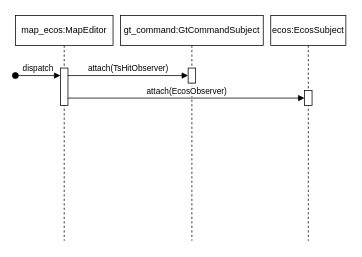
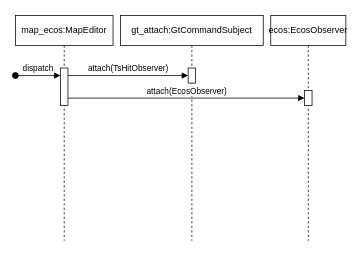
  <mxCell id="0" />
  <mxCell id="1" parent="0" />
  <mxCell id="2" value="map_ecos:MapEditor" style="shape=umlLifeline;perimeter=lifelinePerimeter;whiteSpace=wrap;html=1;container=1;dropTarget=0;collapsible=0;recursiveResize=0;outlineConnect=0;portConstraint=eastwest;newEdgeStyle={&quot;curved&quot;:0,&quot;rounded&quot;:0};" vertex="1" parent="1"><mxGeometry x="20" y="20" width="130" height="300" as="geometry" /></mxCell>
  <mxCell id="3" value="" style="html=1;points=[[0,0,0,0,5],[0,1,0,0,-5],[1,0,0,0,5],[1,1,0,0,-5]];perimeter=orthogonalPerimeter;outlineConnect=0;targetShapes=umlLifeline;portConstraint=eastwest;newEdgeStyle={&quot;curved&quot;:0,&quot;rounded&quot;:0};" vertex="1" parent="2"><mxGeometry x="60" y="70" width="10" height="50" as="geometry" /></mxCell>
- <mxCell id="4" value="gt_command:GtCommandSubject" style="shape=umlLifeline;perimeter=lifelinePerimeter;whiteSpace=wrap;html=1;container=1;dropTarget=0;collapsible=0;recursiveResize=0;outlineConnect=0;portConstraint=eastwest;newEdgeStyle={&quot;curved&quot;:0,&quot;rounded&quot;:0};" vertex="1" parent="1"><mxGeometry x="160" y="20" width="190" height="300" as="geometry" /></mxCell>
+ <mxCell id="4" value="gt_attach:GtCommandSubject" style="shape=umlLifeline;perimeter=lifelinePerimeter;whiteSpace=wrap;html=1;container=1;dropTarget=0;collapsible=0;recursiveResize=0;outlineConnect=0;portConstraint=eastwest;newEdgeStyle={&quot;curved&quot;:0,&quot;rounded&quot;:0};" vertex="1" parent="1"><mxGeometry x="160" y="20" width="190" height="300" as="geometry" /></mxCell>
  <mxCell id="5" value="" style="html=1;points=[[0,0,0,0,5],[0,1,0,0,-5],[1,0,0,0,5],[1,1,0,0,-5]];perimeter=orthogonalPerimeter;outlineConnect=0;targetShapes=umlLifeline;portConstraint=eastwest;newEdgeStyle={&quot;curved&quot;:0,&quot;rounded&quot;:0};" vertex="1" parent="4"><mxGeometry x="90" y="70" width="10" height="20" as="geometry" /></mxCell>
- <mxCell id="6" value="ecos:EcosSubject" style="shape=umlLifeline;perimeter=lifelinePerimeter;whiteSpace=wrap;html=1;container=1;dropTarget=0;collapsible=0;recursiveResize=0;outlineConnect=0;portConstraint=eastwest;newEdgeStyle={&quot;curved&quot;:0,&quot;rounded&quot;:0};" vertex="1" parent="1"><mxGeometry x="360" y="20" width="100" height="300" as="geometry" /></mxCell>
+ <mxCell id="6" value="ecos:EcosObserver" style="shape=umlLifeline;perimeter=lifelinePerimeter;whiteSpace=wrap;html=1;container=1;dropTarget=0;collapsible=0;recursiveResize=0;outlineConnect=0;portConstraint=eastwest;newEdgeStyle={&quot;curved&quot;:0,&quot;rounded&quot;:0};" vertex="1" parent="1"><mxGeometry x="360" y="20" width="100" height="300" as="geometry" /></mxCell>
  <mxCell id="7" value="" style="html=1;points=[[0,0,0,0,5],[0,1,0,0,-5],[1,0,0,0,5],[1,1,0,0,-5]];perimeter=orthogonalPerimeter;outlineConnect=0;targetShapes=umlLifeline;portConstraint=eastwest;newEdgeStyle={&quot;curved&quot;:0,&quot;rounded&quot;:0};" vertex="1" parent="6"><mxGeometry x="45" y="100" width="10" height="20" as="geometry" /></mxCell>
  <mxCell id="8" value="dispatch" style="html=1;verticalAlign=bottom;startArrow=oval;startFill=1;endArrow=block;startSize=8;curved=0;rounded=0;" edge="1" parent="1" target="3"><mxGeometry width="60" relative="1" as="geometry"><mxPoint x="20" y="100" as="sourcePoint" /><mxPoint x="80" y="100" as="targetPoint" /></mxGeometry></mxCell>
  <mxCell id="9" value="attach(TsHitObserver)" style="html=1;verticalAlign=bottom;endArrow=block;curved=0;rounded=0;" edge="1" parent="1" source="3" target="5"><mxGeometry width="80" relative="1" as="geometry"><mxPoint x="130" y="110" as="sourcePoint" /><mxPoint x="210" y="110" as="targetPoint" /><Array as="points"><mxPoint x="170" y="100" /></Array></mxGeometry></mxCell>
  <mxCell id="10" value="attach(EcosObserver)" style="html=1;verticalAlign=bottom;endArrow=block;curved=0;rounded=0;" edge="1" parent="1" source="3" target="7"><mxGeometry width="80" relative="1" as="geometry"><mxPoint x="140" y="130" as="sourcePoint" /><mxPoint x="220" y="130" as="targetPoint" /><Array as="points"><mxPoint x="250" y="130" /></Array></mxGeometry></mxCell>
